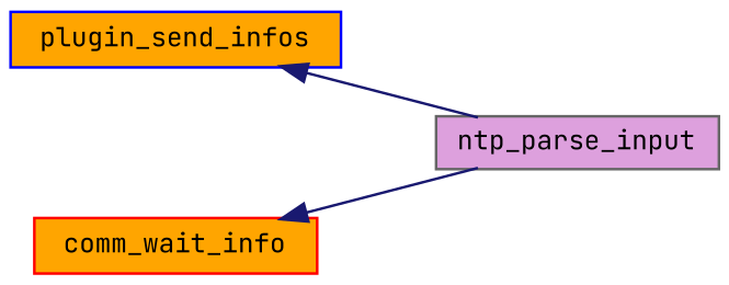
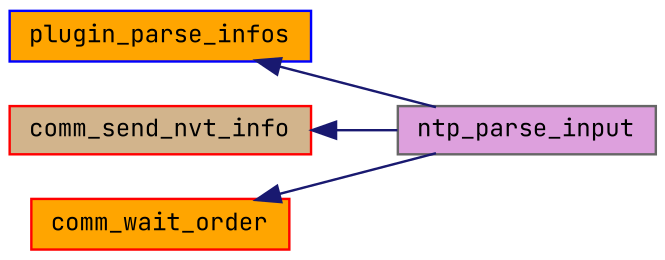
  digraph {
    fontname="JetBrains Mono"
    rankdir=LR
    node [color=red fillcolor=orange fontname="JetBrains Mono" fontsize=10 shape=record style=filled]
    edge [color=midnightblue dir=back fontname="JetBrains Mono" fontsize=10 labelfontname=FreeSans labelfontsize=10 style=solid]
-   n1 [color=blue fontcolor=black height=0.2 label=plugin_send_infos width=0.4]
+   n1 [color=blue fontcolor=black height=0.2 label=plugin_parse_infos width=0.4]
    n2 [color=gray40 fillcolor=plum height=0.2 label=ntp_parse_input width=0.4]
-   n4 [height=0.2 label=comm_wait_info width=0.4]
+   n3 [fillcolor=tan height=0.2 label=comm_send_nvt_info width=0.4]
+   n4 [height=0.2 label=comm_wait_order width=0.4]
    n1 -> n2
+   n3 -> n2
    n4 -> n2
  }
